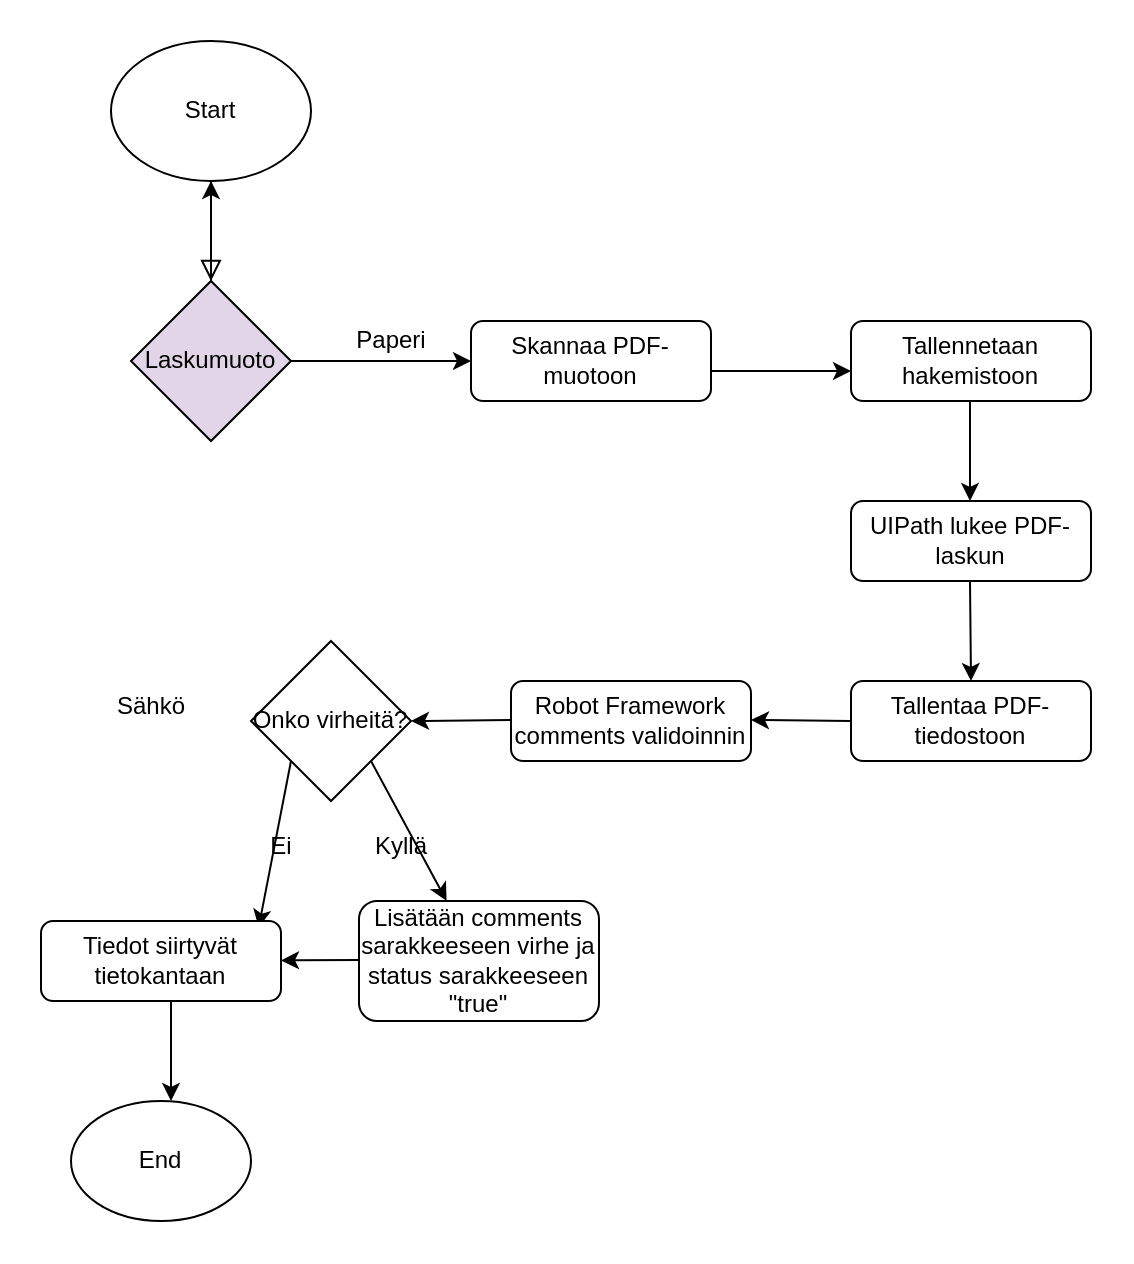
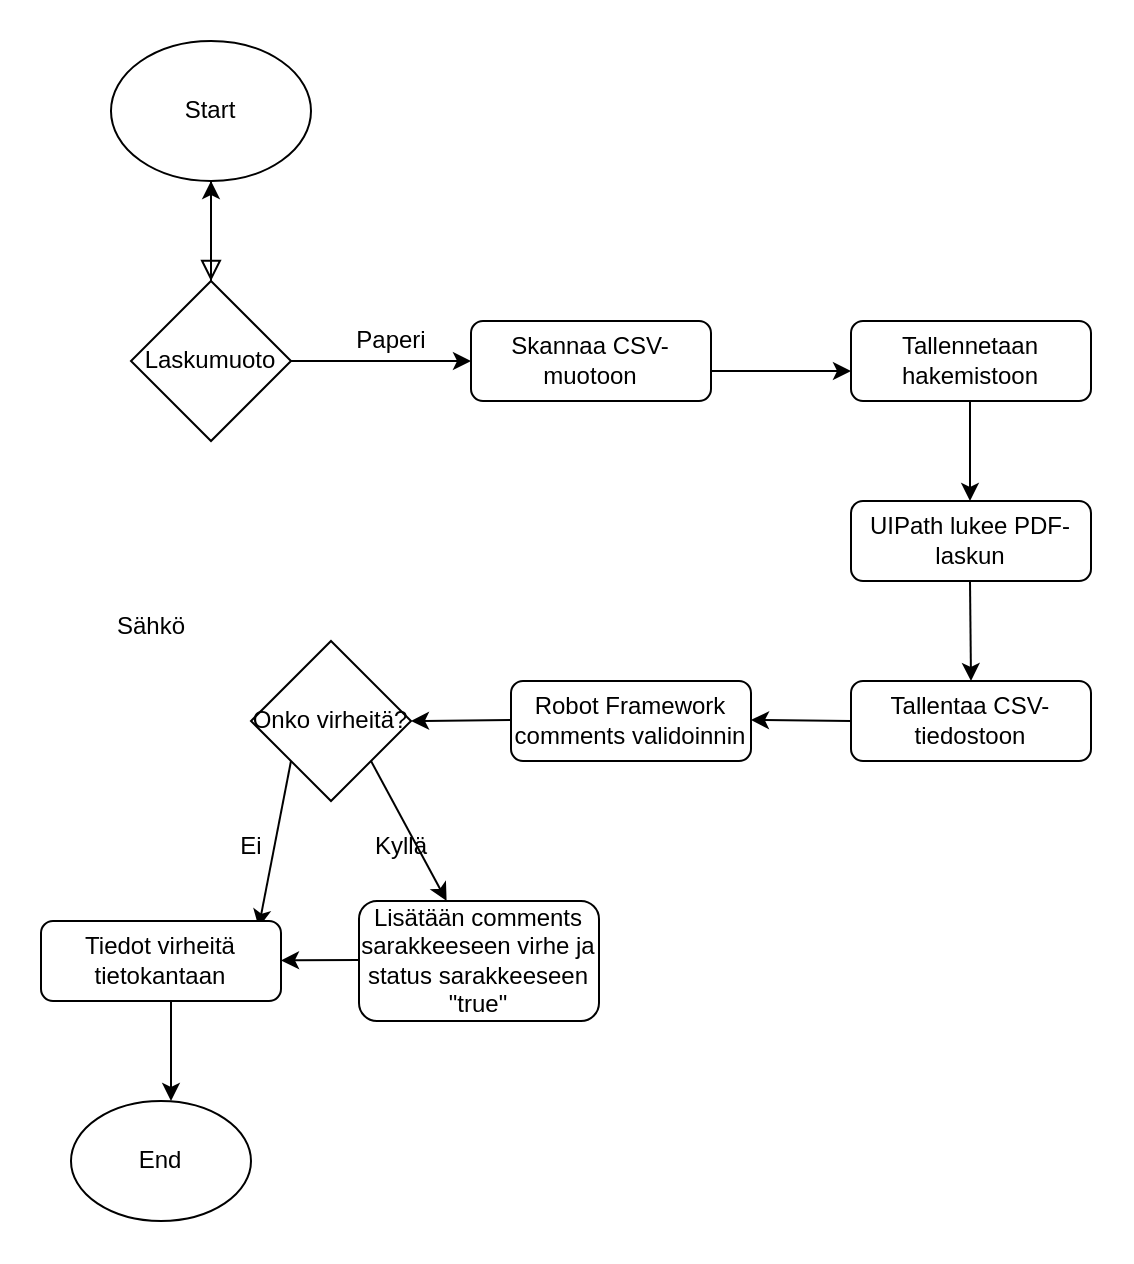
  <mxCell id="0" />
  <mxCell id="1" parent="0" />
  <mxCell id="2" value="" style="rounded=0;html=1;jettySize=auto;orthogonalLoop=1;fontSize=11;endArrow=block;endFill=0;endSize=8;strokeWidth=1;shadow=0;labelBackgroundColor=none;edgeStyle=orthogonalEdgeStyle;" parent="1" edge="1"><mxGeometry relative="1" as="geometry"><mxPoint x="105" y="90" as="sourcePoint" /><mxPoint x="105" y="140" as="targetPoint" /><Array as="points"><mxPoint x="105" y="90" /></Array></mxGeometry></mxCell>
- <mxCell id="3" value="Skannaa PDF-muotoon" style="rounded=1;whiteSpace=wrap;html=1;fontSize=12;glass=0;strokeWidth=1;shadow=0;" parent="1" vertex="1"><mxGeometry x="235" y="160" width="120" height="40" as="geometry" /></mxCell>
+ <mxCell id="3" value="Skannaa CSV-muotoon" style="rounded=1;whiteSpace=wrap;html=1;fontSize=12;glass=0;strokeWidth=1;shadow=0;" parent="1" vertex="1"><mxGeometry x="235" y="160" width="120" height="40" as="geometry" /></mxCell>
  <mxCell id="4" value="Start" style="ellipse;whiteSpace=wrap;html=1;" vertex="1" parent="1"><mxGeometry x="55" y="20" width="100" height="70" as="geometry" /></mxCell>
  <mxCell id="5" value="" style="endArrow=classic;html=1;rounded=0;exitX=1;exitY=0.5;exitDx=0;exitDy=0;" edge="1" parent="1" source="16"><mxGeometry width="50" height="50" relative="1" as="geometry"><mxPoint x="151.154" y="181.538" as="sourcePoint" /><mxPoint x="235" y="180" as="targetPoint" /></mxGeometry></mxCell>
  <mxCell id="6" value="Paperi" style="text;html=1;align=center;verticalAlign=middle;resizable=0;points=[];autosize=1;strokeColor=none;fillColor=none;" vertex="1" parent="1"><mxGeometry x="165" y="155" width="60" height="30" as="geometry" /></mxCell>
  <mxCell id="7" value="" style="endArrow=classic;html=1;rounded=0;exitX=0.5;exitY=1;exitDx=0;exitDy=0;" edge="1" parent="1" source="16" target="4"><mxGeometry width="50" height="50" relative="1" as="geometry"><mxPoint x="105.26" y="200" as="sourcePoint" /><mxPoint x="5" y="260" as="targetPoint" /></mxGeometry></mxCell>
  <mxCell id="8" value="Tallennetaan hakemistoon" style="rounded=1;whiteSpace=wrap;html=1;" vertex="1" parent="1"><mxGeometry x="425" y="160" width="120" height="40" as="geometry" /></mxCell>
  <mxCell id="9" value="" style="endArrow=classic;html=1;rounded=0;exitX=1;exitY=0.75;exitDx=0;exitDy=0;entryX=0;entryY=0.75;entryDx=0;entryDy=0;" edge="1" parent="1"><mxGeometry width="50" height="50" relative="1" as="geometry"><mxPoint x="355" y="185" as="sourcePoint" /><mxPoint x="425" y="185" as="targetPoint" /></mxGeometry></mxCell>
  <mxCell id="10" value="UIPath lukee PDF-laskun" style="rounded=1;whiteSpace=wrap;html=1;" vertex="1" parent="1"><mxGeometry x="425" y="250" width="120" height="40" as="geometry" /></mxCell>
  <mxCell id="11" value="" style="endArrow=classic;html=1;rounded=0;" edge="1" parent="1"><mxGeometry width="50" height="50" relative="1" as="geometry"><mxPoint x="484.5" y="200" as="sourcePoint" /><mxPoint x="484.5" y="250" as="targetPoint" /></mxGeometry></mxCell>
- <mxCell id="12" value="Tallentaa PDF-tiedostoon" style="rounded=1;whiteSpace=wrap;html=1;" vertex="1" parent="1"><mxGeometry x="425" y="340" width="120" height="40" as="geometry" /></mxCell>
+ <mxCell id="12" value="Tallentaa CSV-tiedostoon" style="rounded=1;whiteSpace=wrap;html=1;" vertex="1" parent="1"><mxGeometry x="425" y="340" width="120" height="40" as="geometry" /></mxCell>
  <mxCell id="13" value="" style="endArrow=classic;html=1;rounded=0;entryX=0.5;entryY=0;entryDx=0;entryDy=0;" edge="1" parent="1" target="12"><mxGeometry width="50" height="50" relative="1" as="geometry"><mxPoint x="484.5" y="290" as="sourcePoint" /><mxPoint x="484.5" y="330" as="targetPoint" /></mxGeometry></mxCell>
  <mxCell id="14" value="Robot Framework comments validoinnin" style="rounded=1;whiteSpace=wrap;html=1;" vertex="1" parent="1"><mxGeometry x="255" y="340" width="120" height="40" as="geometry" /></mxCell>
  <mxCell id="15" value="" style="endArrow=classic;html=1;rounded=0;" edge="1" parent="1"><mxGeometry width="50" height="50" relative="1" as="geometry"><mxPoint x="425" y="360" as="sourcePoint" /><mxPoint x="375" y="359.5" as="targetPoint" /></mxGeometry></mxCell>
- <mxCell id="16" value="Laskumuoto" style="rhombus;whiteSpace=wrap;html=1;fillColor=#e1d5e7;" vertex="1" parent="1"><mxGeometry x="65" y="140" width="80" height="80" as="geometry" /></mxCell>
+ <mxCell id="16" value="Laskumuoto" style="rhombus;whiteSpace=wrap;html=1;" vertex="1" parent="1"><mxGeometry x="65" y="140" width="80" height="80" as="geometry" /></mxCell>
  <mxCell id="17" value="Onko virheitä?" style="rhombus;whiteSpace=wrap;html=1;" vertex="1" parent="1"><mxGeometry x="125" y="320" width="80" height="80" as="geometry" /></mxCell>
  <mxCell id="18" value="" style="endArrow=classic;html=1;rounded=0;" edge="1" parent="1"><mxGeometry width="50" height="50" relative="1" as="geometry"><mxPoint x="255" y="359.5" as="sourcePoint" /><mxPoint x="205" y="360" as="targetPoint" /></mxGeometry></mxCell>
  <mxCell id="19" value="" style="endArrow=classic;html=1;rounded=0;" edge="1" parent="1" target="23"><mxGeometry width="50" height="50" relative="1" as="geometry"><mxPoint x="185" y="380" as="sourcePoint" /><mxPoint x="185" y="450" as="targetPoint" /></mxGeometry></mxCell>
  <mxCell id="20" value="Kyllä" style="text;html=1;align=center;verticalAlign=middle;resizable=0;points=[];autosize=1;strokeColor=none;fillColor=none;" vertex="1" parent="1"><mxGeometry x="175" y="408" width="50" height="30" as="geometry" /></mxCell>
  <mxCell id="21" value="" style="endArrow=classic;html=1;rounded=0;entryX=0.907;entryY=0.08;entryDx=0;entryDy=0;entryPerimeter=0;" edge="1" parent="1" target="24"><mxGeometry width="50" height="50" relative="1" as="geometry"><mxPoint x="145" y="380" as="sourcePoint" /><mxPoint x="145" y="450" as="targetPoint" /></mxGeometry></mxCell>
- <mxCell id="22" value="Ei" style="text;html=1;align=center;verticalAlign=middle;resizable=0;points=[];autosize=1;strokeColor=none;fillColor=none;" vertex="1" parent="1"><mxGeometry x="125" y="408" width="30" height="30" as="geometry" /></mxCell>
+ <mxCell id="22" value="Ei" style="text;html=1;align=center;verticalAlign=middle;resizable=0;points=[];autosize=1;strokeColor=none;fillColor=none;" vertex="1" parent="1"><mxGeometry x="110" y="408" width="30" height="30" as="geometry" /></mxCell>
  <mxCell id="23" value="Lisätään comments sarakkeeseen virhe ja status sarakkeeseen &quot;true&quot;" style="rounded=1;whiteSpace=wrap;html=1;" vertex="1" parent="1"><mxGeometry x="179" y="450" width="120" height="60" as="geometry" /></mxCell>
- <mxCell id="24" value="Tiedot siirtyvät tietokantaan" style="rounded=1;whiteSpace=wrap;html=1;" vertex="1" parent="1"><mxGeometry x="20" y="460" width="120" height="40" as="geometry" /></mxCell>
- <mxCell id="25" value="Sähkö" style="text;html=1;align=center;verticalAlign=middle;resizable=0;points=[];autosize=1;strokeColor=none;fillColor=none;" vertex="1" parent="1"><mxGeometry x="45" y="338" width="60" height="30" as="geometry" /></mxCell>
+ <mxCell id="24" value="Tiedot virheitä tietokantaan" style="rounded=1;whiteSpace=wrap;html=1;" vertex="1" parent="1"><mxGeometry x="20" y="460" width="120" height="40" as="geometry" /></mxCell>
+ <mxCell id="25" value="Sähkö" style="text;html=1;align=center;verticalAlign=middle;resizable=0;points=[];autosize=1;strokeColor=none;fillColor=none;" vertex="1" parent="1"><mxGeometry x="45" y="298" width="60" height="30" as="geometry" /></mxCell>
  <mxCell id="26" value="" style="endArrow=classic;html=1;rounded=0;" edge="1" parent="1" target="24"><mxGeometry width="50" height="50" relative="1" as="geometry"><mxPoint x="179" y="479.5" as="sourcePoint" /><mxPoint x="139" y="479.5" as="targetPoint" /></mxGeometry></mxCell>
  <mxCell id="27" value="" style="endArrow=classic;html=1;rounded=0;" edge="1" parent="1"><mxGeometry width="50" height="50" relative="1" as="geometry"><mxPoint x="85" y="500" as="sourcePoint" /><mxPoint x="85" y="550" as="targetPoint" /></mxGeometry></mxCell>
  <mxCell id="28" value="End" style="ellipse;whiteSpace=wrap;html=1;" vertex="1" parent="1"><mxGeometry x="35" y="550" width="90" height="60" as="geometry" /></mxCell>
